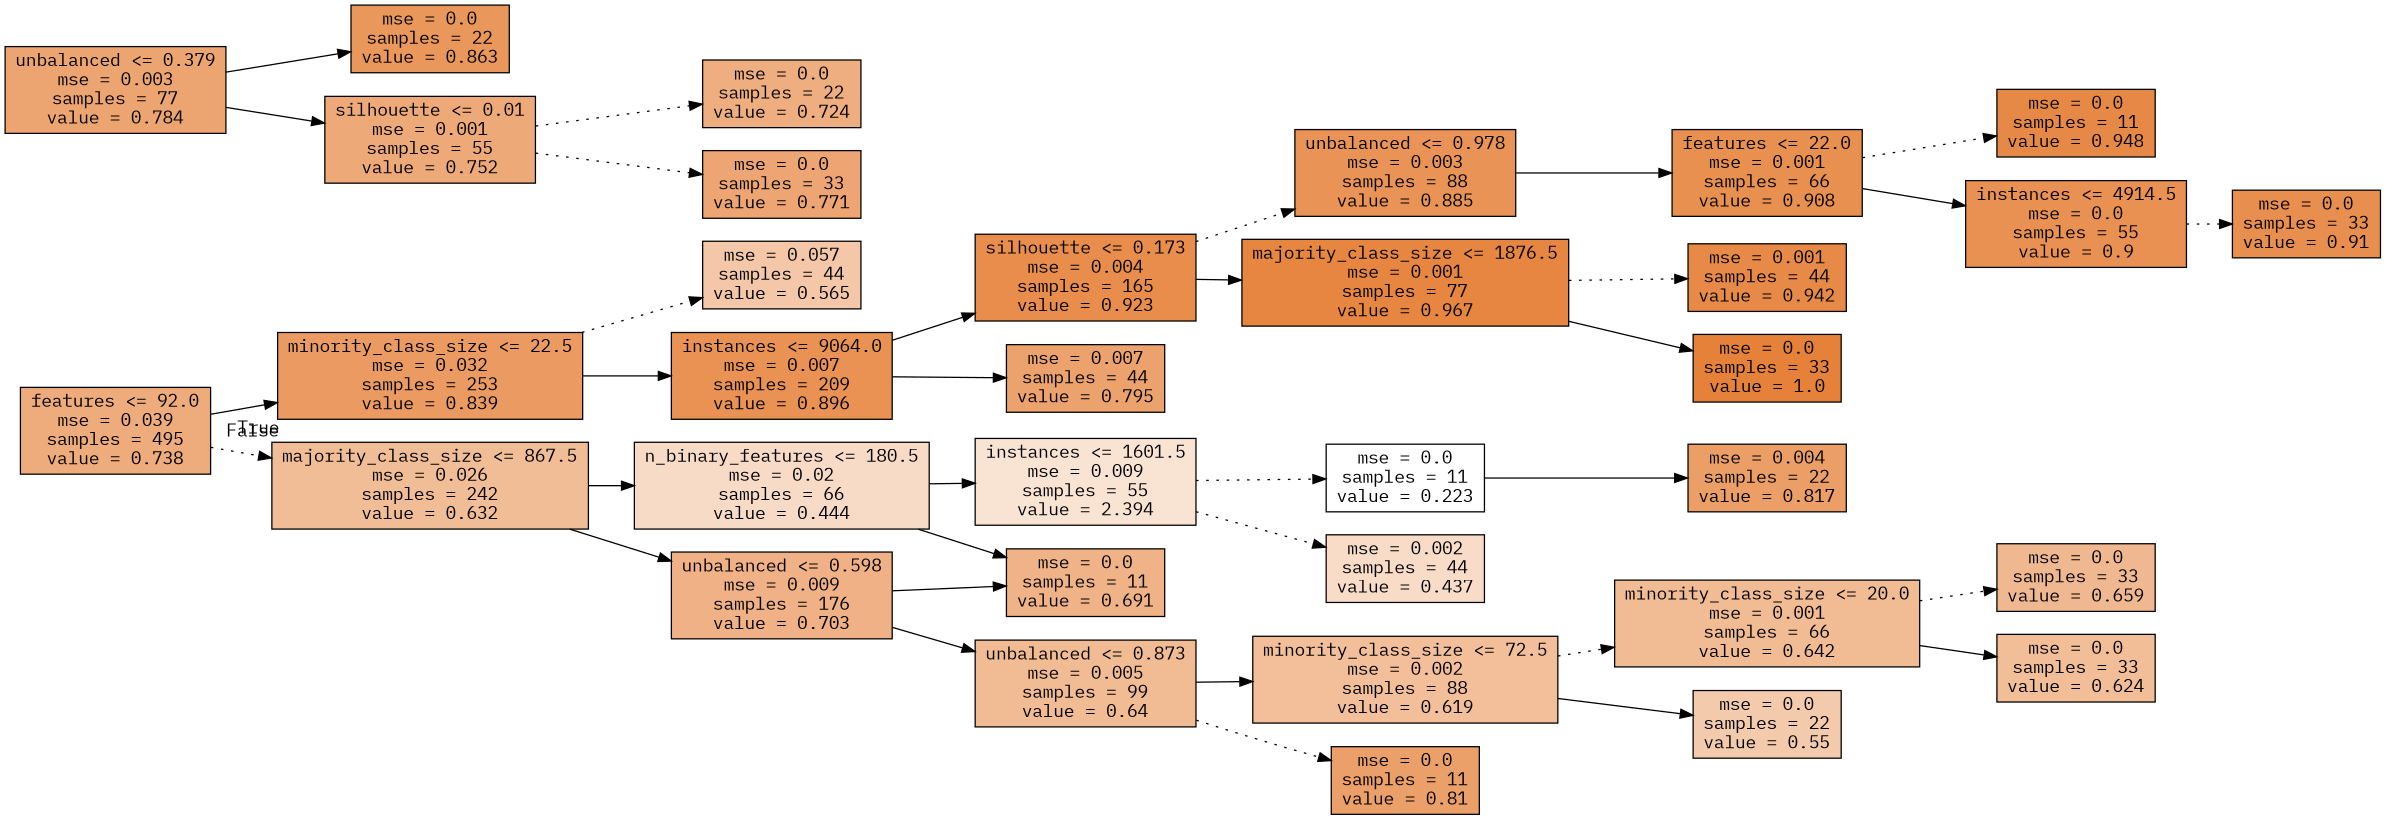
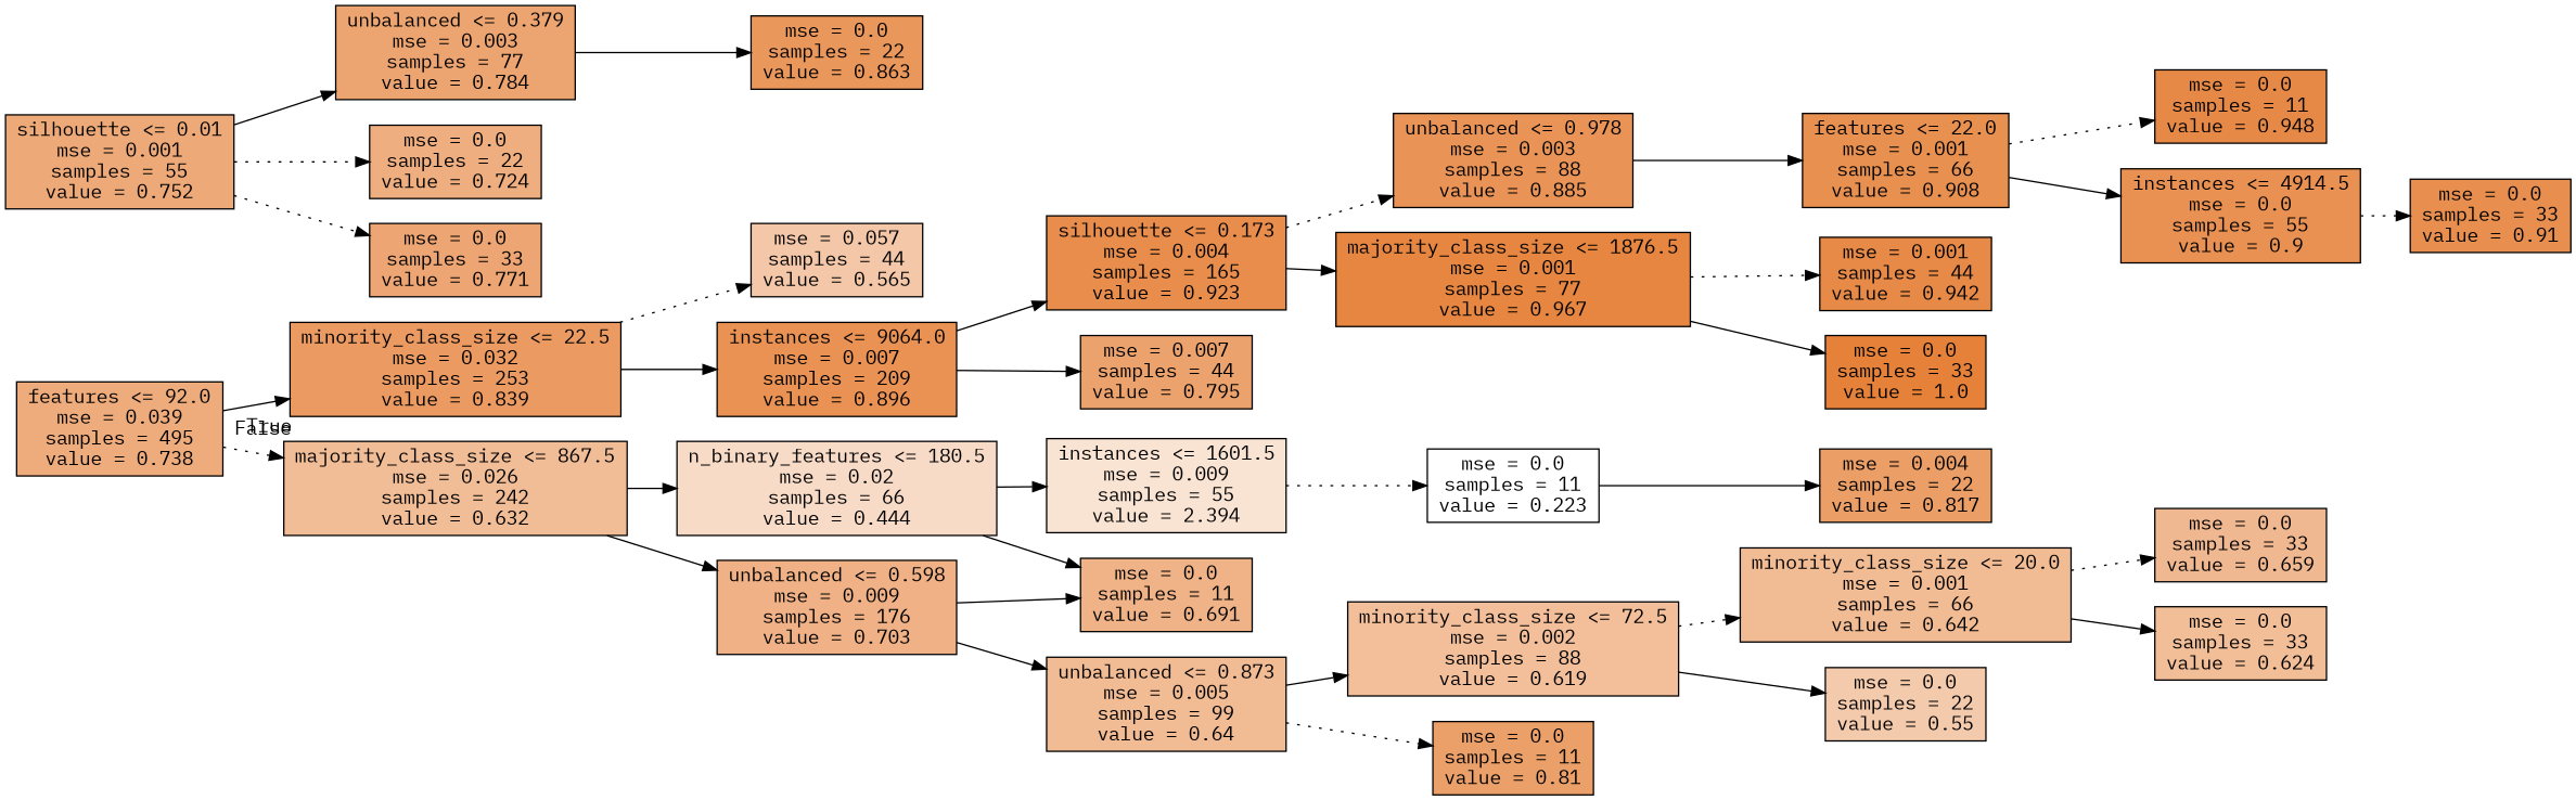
  digraph {
    fontname="IBM Plex Mono"
    rankdir=LR
    node [color=black fillcolor="#e5813989" fontname="IBM Plex Mono" shape=box style=filled]
    edge [fontname="IBM Plex Mono" style=solid]
    n1 [fillcolor="#e58139a9" label="features <= 92.0\nmse = 0.039\nsamples = 495\nvalue = 0.738"]
    n2 [fillcolor="#e58139ca" label="minority_class_size <= 22.5\nmse = 0.032\nsamples = 253\nvalue = 0.839"]
    n3 [fillcolor="#e5813986" label="majority_class_size <= 867.5\nmse = 0.026\nsamples = 242\nvalue = 0.632"]
    n4 [fillcolor="#e5813970" label="mse = 0.057\nsamples = 44\nvalue = 0.565"]
    n5 [fillcolor="#e58139dd" label="instances <= 9064.0\nmse = 0.007\nsamples = 209\nvalue = 0.896"]
    n6 [fillcolor="#e5813948" label="n_binary_features <= 180.5\nmse = 0.02\nsamples = 66\nvalue = 0.444"]
    n7 [fillcolor="#e581399d" label="unbalanced <= 0.598\nmse = 0.009\nsamples = 176\nvalue = 0.703"]
    n8 [fillcolor="#e58139e6" label="silhouette <= 0.173\nmse = 0.004\nsamples = 165\nvalue = 0.923"]
    n9 [fillcolor="#e58139bc" label="mse = 0.007\nsamples = 44\nvalue = 0.795"]
    n10 [fillcolor="#e58139d9" label="unbalanced <= 0.978\nmse = 0.003\nsamples = 88\nvalue = 0.885"]
    n11 [fillcolor="#e58139f4" label="majority_class_size <= 1876.5\nmse = 0.001\nsamples = 77\nvalue = 0.967"]
    n12 [fillcolor="#e58139e1" label="features <= 22.0\nmse = 0.001\nsamples = 66\nvalue = 0.908"]
    n13 [fillcolor="#e58139ec" label="mse = 0.001\nsamples = 44\nvalue = 0.942"]
    n14 [fillcolor="#e58139ff" label="mse = 0.0\nsamples = 33\nvalue = 1.0"]
    n15 [fillcolor="#e58139ee" label="mse = 0.0\nsamples = 11\nvalue = 0.948"]
    n16 [fillcolor="#e58139de" label="instances <= 4914.5\nmse = 0.0\nsamples = 55\nvalue = 0.9"]
    n17 [fillcolor="#e58139c3" label="mse = 0.004\nsamples = 22\nvalue = 0.817"]
    n18 [fillcolor="#e58139e2" label="mse = 0.0\nsamples = 33\nvalue = 0.91"]
    n19 [fillcolor="#e5813938" label="instances <= 1601.5\nmse = 0.009\nsamples = 55\nvalue = 2.394"]
    n20 [fillcolor="#e581399a" label="mse = 0.0\nsamples = 11\nvalue = 0.691"]
    n21 [label="unbalanced <= 0.873\nmse = 0.005\nsamples = 99\nvalue = 0.64"]
    n22 [fillcolor="#e5813900" label="mse = 0.0\nsamples = 11\nvalue = 0.223"]
-   n23 [fillcolor="#e5813946" label="mse = 0.002\nsamples = 44\nvalue = 0.437"]
    n24 [fillcolor="#e58139b8" label="unbalanced <= 0.379\nmse = 0.003\nsamples = 77\nvalue = 0.784"]
    n25 [fillcolor="#e58139d2" label="mse = 0.0\nsamples = 22\nvalue = 0.863"]
    n26 [fillcolor="#e58139ae" label="silhouette <= 0.01\nmse = 0.001\nsamples = 55\nvalue = 0.752"]
    n27 [fillcolor="#e5813982" label="minority_class_size <= 72.5\nmse = 0.002\nsamples = 88\nvalue = 0.619"]
    n28 [fillcolor="#e58139c1" label="mse = 0.0\nsamples = 11\nvalue = 0.81"]
    n29 [fillcolor="#e58139a4" label="mse = 0.0\nsamples = 22\nvalue = 0.724"]
    n30 [fillcolor="#e58139b4" label="mse = 0.0\nsamples = 33\nvalue = 0.771"]
    n31 [label="minority_class_size <= 20.0\nmse = 0.001\nsamples = 66\nvalue = 0.642"]
    n32 [fillcolor="#e581396b" label="mse = 0.0\nsamples = 22\nvalue = 0.55"]
    n33 [fillcolor="#e581398f" label="mse = 0.0\nsamples = 33\nvalue = 0.659"]
    n34 [fillcolor="#e5813984" label="mse = 0.0\nsamples = 33\nvalue = 0.624"]
    n1 -> n2 [headlabel=True labelangle=45 labeldistance=2.5]
    n1 -> n3 [headlabel=False labelangle=-45 labeldistance=2.5 style=dotted]
    n2 -> n4 [style=dotted]
    n2 -> n5
    n3 -> n6
    n3 -> n7
    n5 -> n8
    n5 -> n9
    n6 -> n19
    n6 -> n20
    n7 -> n20
    n7 -> n21
    n8 -> n10 [style=dotted]
    n8 -> n11
    n10 -> n12
    n11 -> n13 [style=dotted]
    n11 -> n14
    n12 -> n15 [style=dotted]
    n12 -> n16
    n16 -> n18 [style=dotted]
    n19 -> n22 [style=dotted]
-   n19 -> n23 [style=dotted]
    n21 -> n27
    n21 -> n28 [style=dotted]
    n22 -> n17
    n24 -> n25
-   n24 -> n26
+   n26 -> n24
    n26 -> n29 [style=dotted]
    n26 -> n30 [style=dotted]
    n27 -> n31 [style=dotted]
    n27 -> n32
    n31 -> n33 [style=dotted]
    n31 -> n34
  }
